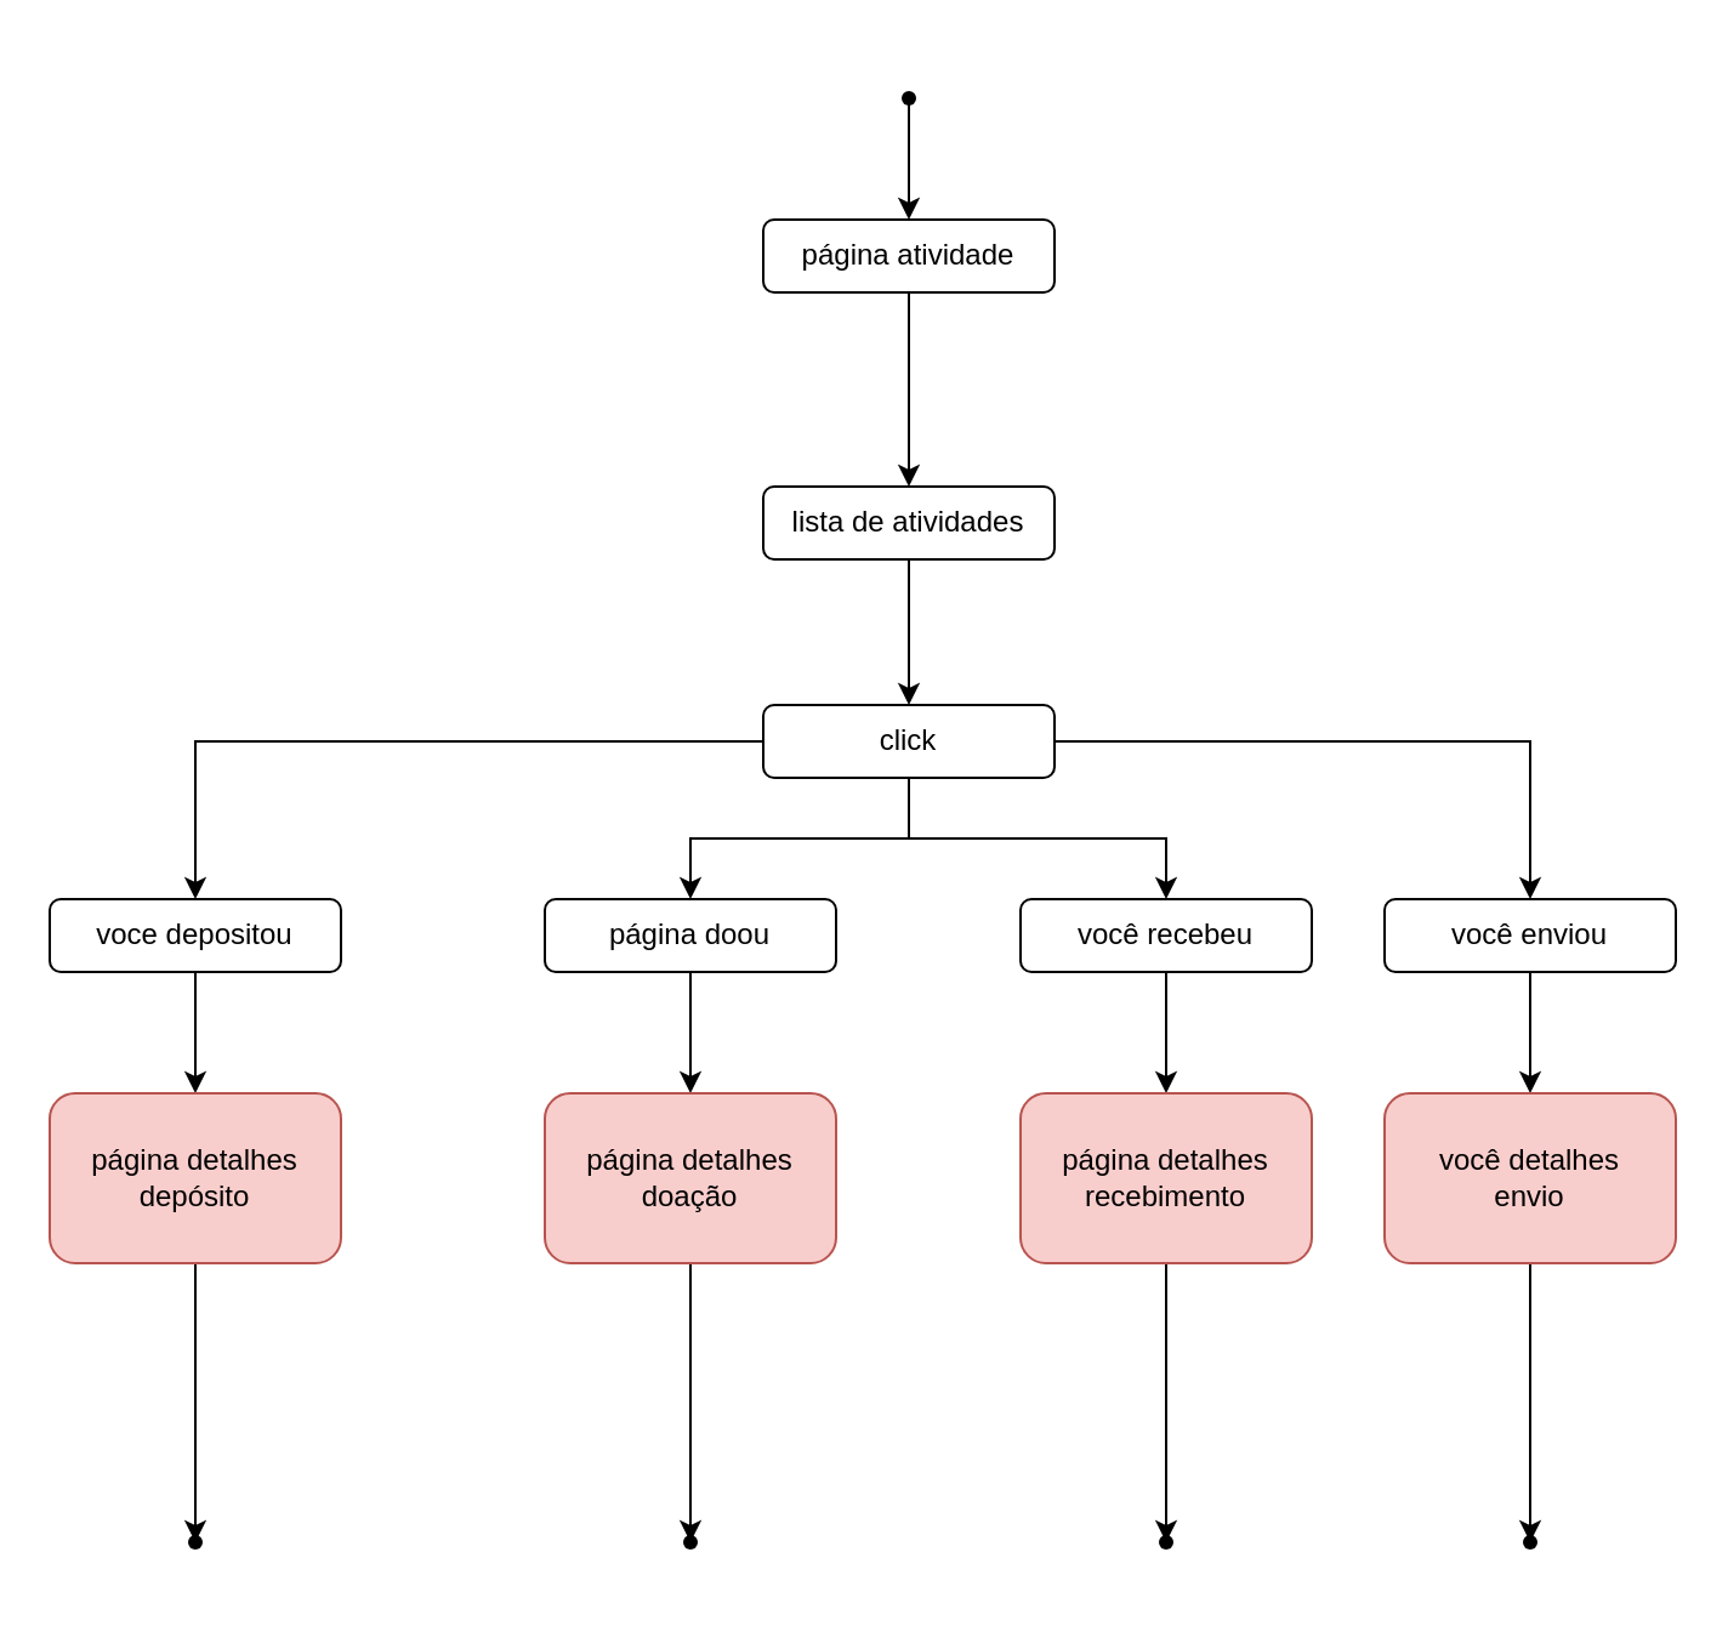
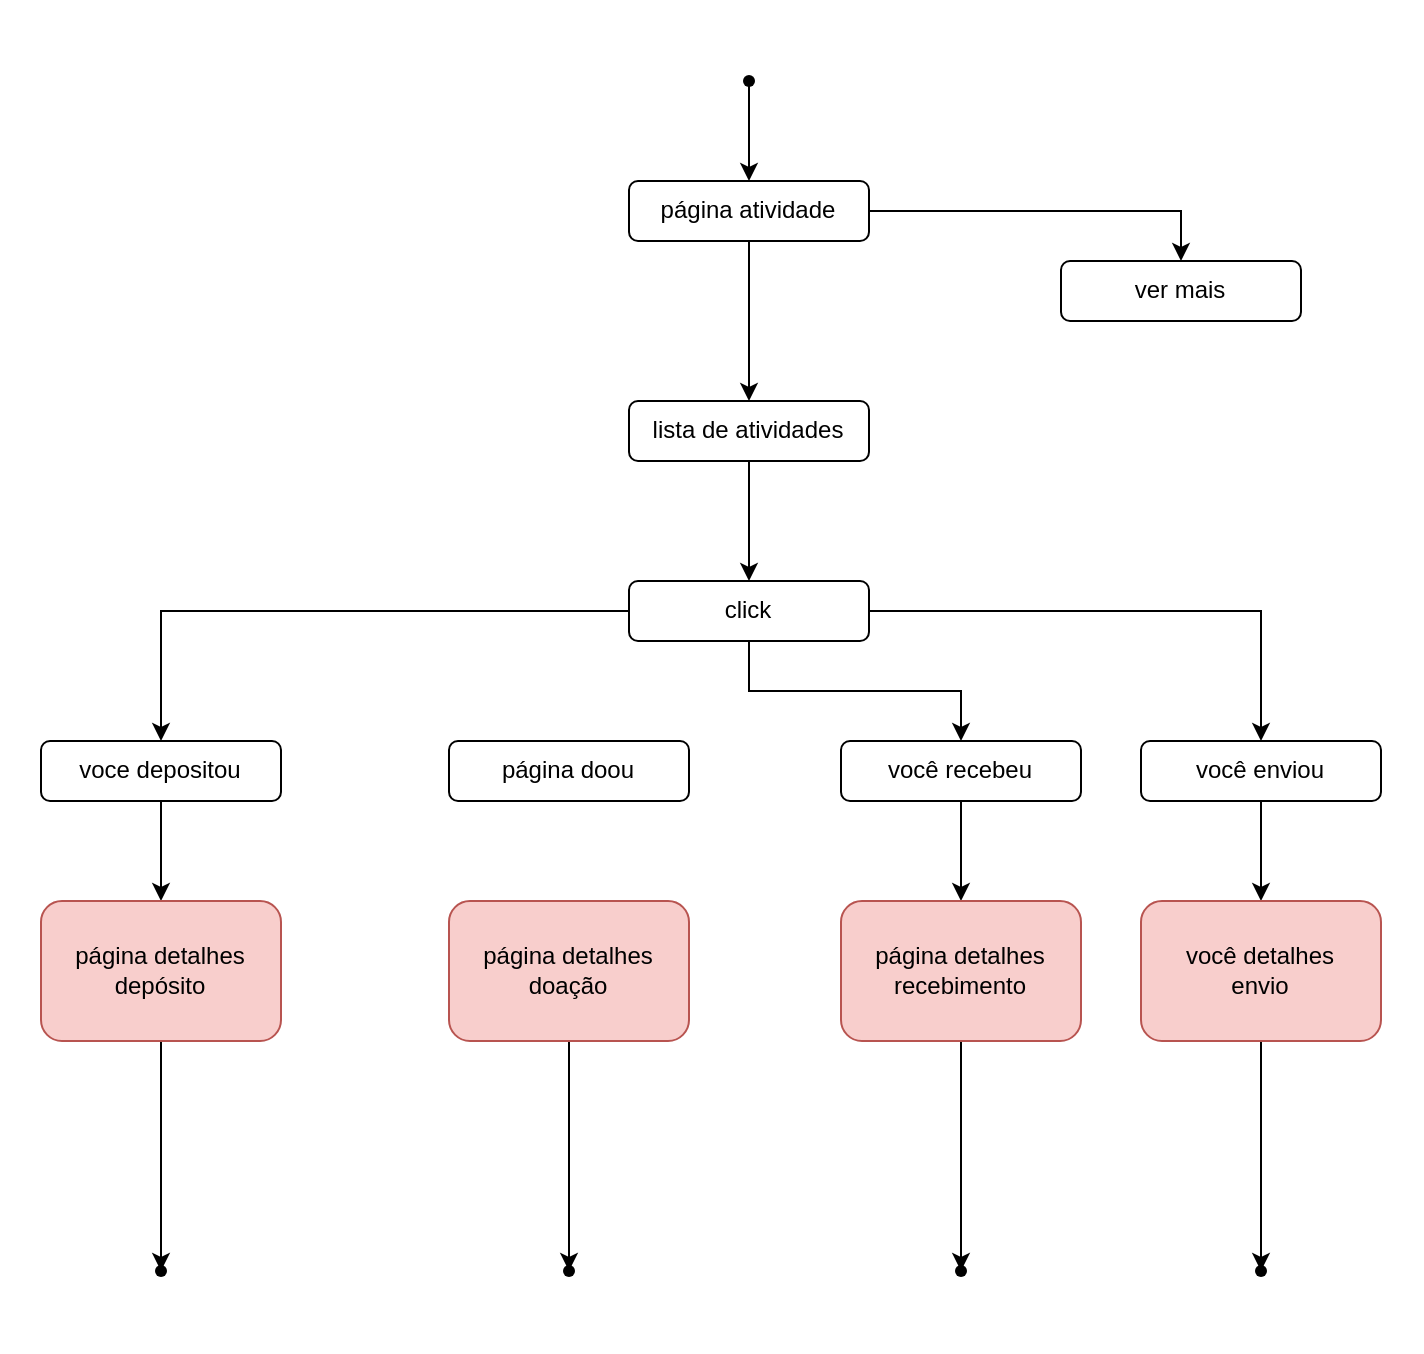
  <mxCell id="0" />
  <mxCell id="1" parent="0" />
  <mxCell id="2" value="" style="edgeStyle=orthogonalEdgeStyle;rounded=0;orthogonalLoop=1;jettySize=auto;html=1;" parent="1" source="4" target="8" edge="1"><mxGeometry relative="1" as="geometry" /></mxCell>
+ <mxCell id="3" value="" style="edgeStyle=orthogonalEdgeStyle;rounded=0;orthogonalLoop=1;jettySize=auto;html=1;" parent="1" source="4" target="9" edge="1"><mxGeometry relative="1" as="geometry" /></mxCell>
  <mxCell id="4" value="página atividade" style="rounded=1;whiteSpace=wrap;html=1;" parent="1" vertex="1"><mxGeometry x="314" y="90" width="120" height="30" as="geometry" /></mxCell>
  <mxCell id="5" value="" style="edgeStyle=orthogonalEdgeStyle;rounded=0;orthogonalLoop=1;jettySize=auto;html=1;" parent="1" source="6" target="4" edge="1"><mxGeometry relative="1" as="geometry" /></mxCell>
  <mxCell id="6" value="" style="shape=waypoint;sketch=0;fillStyle=solid;size=6;pointerEvents=1;points=[];fillColor=none;resizable=0;rotatable=0;perimeter=centerPerimeter;snapToPoint=1;" parent="1" vertex="1"><mxGeometry x="354" y="20" width="40" height="40" as="geometry" /></mxCell>
  <mxCell id="7" value="" style="edgeStyle=orthogonalEdgeStyle;rounded=0;orthogonalLoop=1;jettySize=auto;html=1;" parent="1" source="8" target="14" edge="1"><mxGeometry relative="1" as="geometry" /></mxCell>
  <mxCell id="8" value="lista de atividades" style="rounded=1;whiteSpace=wrap;html=1;" parent="1" vertex="1"><mxGeometry x="314" y="200" width="120" height="30" as="geometry" /></mxCell>
+ <mxCell id="9" value="ver mais" style="rounded=1;whiteSpace=wrap;html=1;" parent="1" vertex="1"><mxGeometry x="530" y="130" width="120" height="30" as="geometry" /></mxCell>
  <mxCell id="10" value="" style="edgeStyle=orthogonalEdgeStyle;rounded=0;orthogonalLoop=1;jettySize=auto;html=1;" parent="1" source="14" target="16" edge="1"><mxGeometry relative="1" as="geometry" /></mxCell>
- <mxCell id="11" value="" style="edgeStyle=orthogonalEdgeStyle;rounded=0;orthogonalLoop=1;jettySize=auto;html=1;" parent="1" source="14" target="18" edge="1"><mxGeometry relative="1" as="geometry" /></mxCell>
  <mxCell id="12" value="" style="edgeStyle=orthogonalEdgeStyle;rounded=0;orthogonalLoop=1;jettySize=auto;html=1;" parent="1" source="14" target="20" edge="1"><mxGeometry relative="1" as="geometry" /></mxCell>
  <mxCell id="13" style="edgeStyle=orthogonalEdgeStyle;rounded=0;orthogonalLoop=1;jettySize=auto;html=1;" parent="1" source="14" target="22" edge="1"><mxGeometry relative="1" as="geometry"><mxPoint x="720" y="350" as="targetPoint" /></mxGeometry></mxCell>
  <mxCell id="14" value="click" style="rounded=1;whiteSpace=wrap;html=1;" parent="1" vertex="1"><mxGeometry x="314" y="290" width="120" height="30" as="geometry" /></mxCell>
  <mxCell id="15" value="" style="edgeStyle=orthogonalEdgeStyle;rounded=0;orthogonalLoop=1;jettySize=auto;html=1;" parent="1" source="16" target="24" edge="1"><mxGeometry relative="1" as="geometry" /></mxCell>
  <mxCell id="16" value="voce depositou" style="rounded=1;whiteSpace=wrap;html=1;" parent="1" vertex="1"><mxGeometry x="20" y="370" width="120" height="30" as="geometry" /></mxCell>
- <mxCell id="17" value="" style="edgeStyle=orthogonalEdgeStyle;rounded=0;orthogonalLoop=1;jettySize=auto;html=1;" parent="1" source="18" target="26" edge="1"><mxGeometry relative="1" as="geometry" /></mxCell>
  <mxCell id="18" value="página doou" style="rounded=1;whiteSpace=wrap;html=1;" parent="1" vertex="1"><mxGeometry x="224" y="370" width="120" height="30" as="geometry" /></mxCell>
  <mxCell id="19" value="" style="edgeStyle=orthogonalEdgeStyle;rounded=0;orthogonalLoop=1;jettySize=auto;html=1;" parent="1" source="20" target="28" edge="1"><mxGeometry relative="1" as="geometry" /></mxCell>
  <mxCell id="20" value="você recebeu" style="rounded=1;whiteSpace=wrap;html=1;" parent="1" vertex="1"><mxGeometry x="420" y="370" width="120" height="30" as="geometry" /></mxCell>
  <mxCell id="21" value="" style="edgeStyle=orthogonalEdgeStyle;rounded=0;orthogonalLoop=1;jettySize=auto;html=1;" parent="1" source="22" target="30" edge="1"><mxGeometry relative="1" as="geometry" /></mxCell>
  <mxCell id="22" value="você enviou" style="rounded=1;whiteSpace=wrap;html=1;" parent="1" vertex="1"><mxGeometry x="570" y="370" width="120" height="30" as="geometry" /></mxCell>
  <mxCell id="23" value="" style="edgeStyle=orthogonalEdgeStyle;rounded=0;orthogonalLoop=1;jettySize=auto;html=1;" parent="1" source="24" target="31" edge="1"><mxGeometry relative="1" as="geometry" /></mxCell>
  <mxCell id="24" value="página detalhes depósito" style="rounded=1;whiteSpace=wrap;html=1;fillColor=#f8cecc;strokeColor=#b85450;" parent="1" vertex="1"><mxGeometry x="20" y="450" width="120" height="70" as="geometry" /></mxCell>
  <mxCell id="25" value="" style="edgeStyle=orthogonalEdgeStyle;rounded=0;orthogonalLoop=1;jettySize=auto;html=1;" parent="1" source="26" target="32" edge="1"><mxGeometry relative="1" as="geometry" /></mxCell>
  <mxCell id="26" value="página detalhes doação" style="rounded=1;whiteSpace=wrap;html=1;fillColor=#f8cecc;strokeColor=#b85450;" parent="1" vertex="1"><mxGeometry x="224" y="450" width="120" height="70" as="geometry" /></mxCell>
  <mxCell id="27" value="" style="edgeStyle=orthogonalEdgeStyle;rounded=0;orthogonalLoop=1;jettySize=auto;html=1;" parent="1" source="28" target="33" edge="1"><mxGeometry relative="1" as="geometry" /></mxCell>
  <mxCell id="28" value="página detalhes&lt;br&gt;recebimento" style="rounded=1;whiteSpace=wrap;html=1;fillColor=#f8cecc;strokeColor=#b85450;" parent="1" vertex="1"><mxGeometry x="420" y="450" width="120" height="70" as="geometry" /></mxCell>
  <mxCell id="29" value="" style="edgeStyle=orthogonalEdgeStyle;rounded=0;orthogonalLoop=1;jettySize=auto;html=1;" parent="1" source="30" target="34" edge="1"><mxGeometry relative="1" as="geometry" /></mxCell>
  <mxCell id="30" value="você detalhes&lt;br&gt;envio" style="rounded=1;whiteSpace=wrap;html=1;fillColor=#f8cecc;strokeColor=#b85450;" parent="1" vertex="1"><mxGeometry x="570" y="450" width="120" height="70" as="geometry" /></mxCell>
  <mxCell id="31" value="" style="shape=waypoint;size=6;pointerEvents=1;points=[];fillColor=#ffffff;resizable=0;rotatable=0;perimeter=centerPerimeter;snapToPoint=1;rounded=1;" parent="1" vertex="1"><mxGeometry x="60" y="615" width="40" height="40" as="geometry" /></mxCell>
  <mxCell id="32" value="" style="shape=waypoint;size=6;pointerEvents=1;points=[];fillColor=#ffffff;resizable=0;rotatable=0;perimeter=centerPerimeter;snapToPoint=1;rounded=1;" parent="1" vertex="1"><mxGeometry x="264" y="615" width="40" height="40" as="geometry" /></mxCell>
  <mxCell id="33" value="" style="shape=waypoint;size=6;pointerEvents=1;points=[];fillColor=#ffffff;resizable=0;rotatable=0;perimeter=centerPerimeter;snapToPoint=1;rounded=1;" parent="1" vertex="1"><mxGeometry x="460" y="615" width="40" height="40" as="geometry" /></mxCell>
  <mxCell id="34" value="" style="shape=waypoint;size=6;pointerEvents=1;points=[];fillColor=#ffffff;resizable=0;rotatable=0;perimeter=centerPerimeter;snapToPoint=1;rounded=1;" parent="1" vertex="1"><mxGeometry x="610" y="615" width="40" height="40" as="geometry" /></mxCell>
